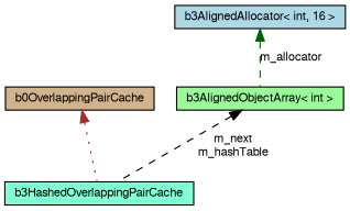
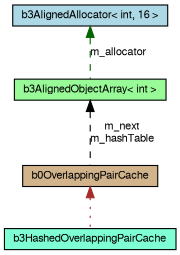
  digraph {
    node [color=black fontname=FreeSans fontsize=10 shape=record style=filled]
    edge [dir=back fontname=FreeSans fontsize=10 labelfontname=FreeSans labelfontsize=10 style=dashed]
    n1 [fillcolor=aquamarine fontcolor=black height=0.2 label=b3HashedOverlappingPairCache width=0.4]
    n2 [fillcolor=tan height=0.2 label=b0OverlappingPairCache width=0.4]
    n3 [fillcolor=palegreen height=0.2 label="b3AlignedObjectArray\< int \>" width=0.4]
    n4 [fillcolor=lightblue height=0.2 label="b3AlignedAllocator\< int, 16 \>" width=0.4]
    n2 -> n1 [color=brown style=dotted]
-   n3 -> n1 [color=black label="m_next\nm_hashTable"]
+   n3 -> n2 [color=black label="m_next\nm_hashTable"]
    n4 -> n3 [color=darkgreen label=m_allocator]
  }
